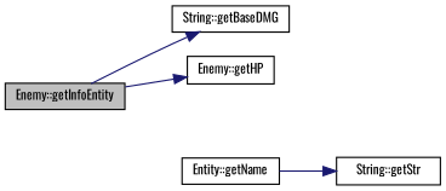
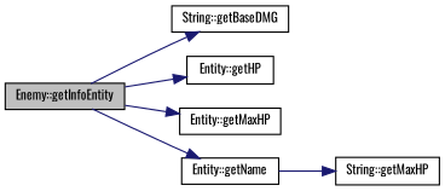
  digraph {
    fontname=Oswald
    rankdir=LR
    node [color=black fillcolor=white fontname=Oswald fontsize=10 shape=record style=filled]
    edge [color=midnightblue fontname=Oswald fontsize=10 labelfontname=Helvetica labelfontsize=10 style=solid]
    n1 [fillcolor=grey75 fontcolor=black height=0.2 label="Enemy::getInfoEntity" width=0.4]
    n2 [height=0.2 label="String::getBaseDMG" width=0.4]
-   n3 [height=0.2 label="Enemy::getHP" width=0.4]
+   n3 [height=0.2 label="Entity::getHP" width=0.4]
+   n4 [height=0.2 label="Entity::getMaxHP" width=0.4]
    n5 [height=0.2 label="Entity::getName" width=0.4]
-   n6 [height=0.2 label="String::getStr" width=0.4]
+   n6 [height=0.2 label="String::getMaxHP" width=0.4]
    n1 -> n2
    n1 -> n3
+   n1 -> n4
+   n1 -> n5
    n5 -> n6
  }
